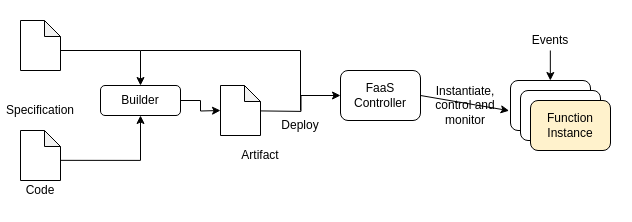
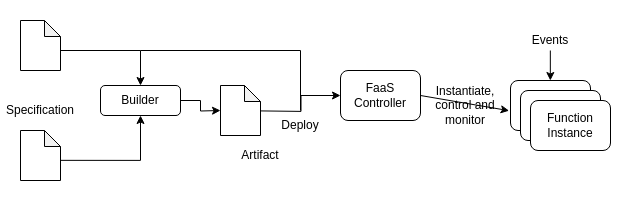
  <mxCell id="0" />
  <mxCell id="1" parent="0" />
  <mxCell id="2" style="edgeStyle=orthogonalEdgeStyle;rounded=0;orthogonalLoop=1;jettySize=auto;html=1;exitX=1;exitY=0.5;exitDx=0;exitDy=0;entryX=0;entryY=0.5;entryDx=0;entryDy=0;entryPerimeter=0;" edge="1" parent="1" source="3"><mxGeometry relative="1" as="geometry"><mxPoint x="220" y="110" as="targetPoint" /></mxGeometry></mxCell>
  <mxCell id="3" value="Builder" style="rounded=1;whiteSpace=wrap;html=1;" vertex="1" parent="1"><mxGeometry x="100" y="85" width="80" height="30" as="geometry" /></mxCell>
  <mxCell id="4" value="FaaS Controller" style="rounded=1;whiteSpace=wrap;html=1;" vertex="1" parent="1"><mxGeometry x="340" y="70" width="80" height="50" as="geometry" /></mxCell>
  <mxCell id="5" value="" style="rounded=1;whiteSpace=wrap;html=1;" vertex="1" parent="1"><mxGeometry x="510" y="80" width="80" height="50" as="geometry" /></mxCell>
  <mxCell id="6" value="" style="rounded=1;whiteSpace=wrap;html=1;" vertex="1" parent="1"><mxGeometry x="520" y="90" width="80" height="50" as="geometry" /></mxCell>
- <mxCell id="7" value="Function Instance" style="rounded=1;whiteSpace=wrap;html=1;fillColor=#fff2cc;" vertex="1" parent="1"><mxGeometry x="530" y="100" width="80" height="50" as="geometry" /></mxCell>
+ <mxCell id="7" value="Function Instance" style="rounded=1;whiteSpace=wrap;html=1;" vertex="1" parent="1"><mxGeometry x="530" y="100" width="80" height="50" as="geometry" /></mxCell>
  <mxCell id="8" style="edgeStyle=orthogonalEdgeStyle;rounded=0;orthogonalLoop=1;jettySize=auto;html=1;entryX=0.5;entryY=1;entryDx=0;entryDy=0;exitX=1.007;exitY=0.597;exitDx=0;exitDy=0;exitPerimeter=0;" edge="1" parent="1" source="9" target="3"><mxGeometry relative="1" as="geometry"><mxPoint x="70" y="160" as="sourcePoint" /><Array as="points"><mxPoint x="140" y="160" /></Array></mxGeometry></mxCell>
  <mxCell id="9" value="" style="shape=note;whiteSpace=wrap;html=1;backgroundOutline=1;darkOpacity=0.05;size=16;" vertex="1" parent="1"><mxGeometry x="20" y="130" width="40" height="50" as="geometry" /></mxCell>
  <mxCell id="10" style="edgeStyle=orthogonalEdgeStyle;rounded=0;orthogonalLoop=1;jettySize=auto;html=1;entryX=0.5;entryY=0;entryDx=0;entryDy=0;" edge="1" parent="1" target="3"><mxGeometry relative="1" as="geometry"><mxPoint x="60" y="50" as="sourcePoint" /><Array as="points"><mxPoint x="60" y="50" /><mxPoint x="140" y="50" /></Array></mxGeometry></mxCell>
  <mxCell id="11" style="edgeStyle=orthogonalEdgeStyle;rounded=0;orthogonalLoop=1;jettySize=auto;html=1;exitX=1;exitY=0.507;exitDx=0;exitDy=0;exitPerimeter=0;entryX=0;entryY=0.5;entryDx=0;entryDy=0;" edge="1" parent="1" target="4"><mxGeometry relative="1" as="geometry"><mxPoint x="260" y="110.42" as="sourcePoint" /></mxGeometry></mxCell>
  <mxCell id="12" value="" style="endArrow=none;html=1;" edge="1" parent="1"><mxGeometry width="50" height="50" relative="1" as="geometry"><mxPoint x="140" y="50" as="sourcePoint" /><mxPoint x="300" y="50" as="targetPoint" /></mxGeometry></mxCell>
  <mxCell id="13" value="" style="endArrow=none;html=1;" edge="1" parent="1"><mxGeometry width="50" height="50" relative="1" as="geometry"><mxPoint x="300" y="50" as="sourcePoint" /><mxPoint x="300" y="110" as="targetPoint" /></mxGeometry></mxCell>
  <mxCell id="14" value="" style="endArrow=classic;html=1;exitX=1;exitY=0.5;exitDx=0;exitDy=0;entryX=-0.017;entryY=0.604;entryDx=0;entryDy=0;entryPerimeter=0;" edge="1" parent="1" source="4" target="5"><mxGeometry width="50" height="50" relative="1" as="geometry"><mxPoint x="430" y="130" as="sourcePoint" /><mxPoint x="480" y="80" as="targetPoint" /></mxGeometry></mxCell>
  <mxCell id="15" value="Deploy" style="text;html=1;strokeColor=none;fillColor=none;align=center;verticalAlign=middle;whiteSpace=wrap;rounded=0;" vertex="1" parent="1"><mxGeometry x="280" y="115" width="40" height="20" as="geometry" /></mxCell>
- <mxCell id="16" value="Code" style="text;html=1;strokeColor=none;fillColor=none;align=center;verticalAlign=middle;whiteSpace=wrap;rounded=0;" vertex="1" parent="1"><mxGeometry x="20" y="180" width="40" height="20" as="geometry" /></mxCell>
  <mxCell id="17" value="Specification" style="text;html=1;strokeColor=none;fillColor=none;align=center;verticalAlign=middle;whiteSpace=wrap;rounded=0;" vertex="1" parent="1"><mxGeometry x="20" y="100" width="40" height="20" as="geometry" /></mxCell>
  <mxCell id="18" value="Artifact" style="text;html=1;strokeColor=none;fillColor=none;align=center;verticalAlign=middle;whiteSpace=wrap;rounded=0;" vertex="1" parent="1"><mxGeometry x="240" y="145" width="40" height="20" as="geometry" /></mxCell>
  <mxCell id="19" value="" style="endArrow=classic;html=1;" edge="1" parent="1"><mxGeometry width="50" height="50" relative="1" as="geometry"><mxPoint x="549.83" y="50" as="sourcePoint" /><mxPoint x="549.83" y="80" as="targetPoint" /></mxGeometry></mxCell>
  <mxCell id="20" value="Events" style="text;html=1;strokeColor=none;fillColor=none;align=center;verticalAlign=middle;whiteSpace=wrap;rounded=0;" vertex="1" parent="1"><mxGeometry x="530" y="30" width="40" height="20" as="geometry" /></mxCell>
  <mxCell id="21" value="" style="shape=note;whiteSpace=wrap;html=1;backgroundOutline=1;darkOpacity=0.05;size=16;" vertex="1" parent="1"><mxGeometry x="20" y="20" width="40" height="50" as="geometry" /></mxCell>
  <mxCell id="22" value="" style="shape=note;whiteSpace=wrap;html=1;backgroundOutline=1;darkOpacity=0.05;size=16;" vertex="1" parent="1"><mxGeometry x="220" y="85" width="40" height="50" as="geometry" /></mxCell>
  <mxCell id="23" value="Instantiate, control and monitor" style="text;html=1;strokeColor=none;fillColor=none;align=center;verticalAlign=middle;whiteSpace=wrap;rounded=0;" vertex="1" parent="1"><mxGeometry x="430" y="95" width="70" height="20" as="geometry" /></mxCell>
